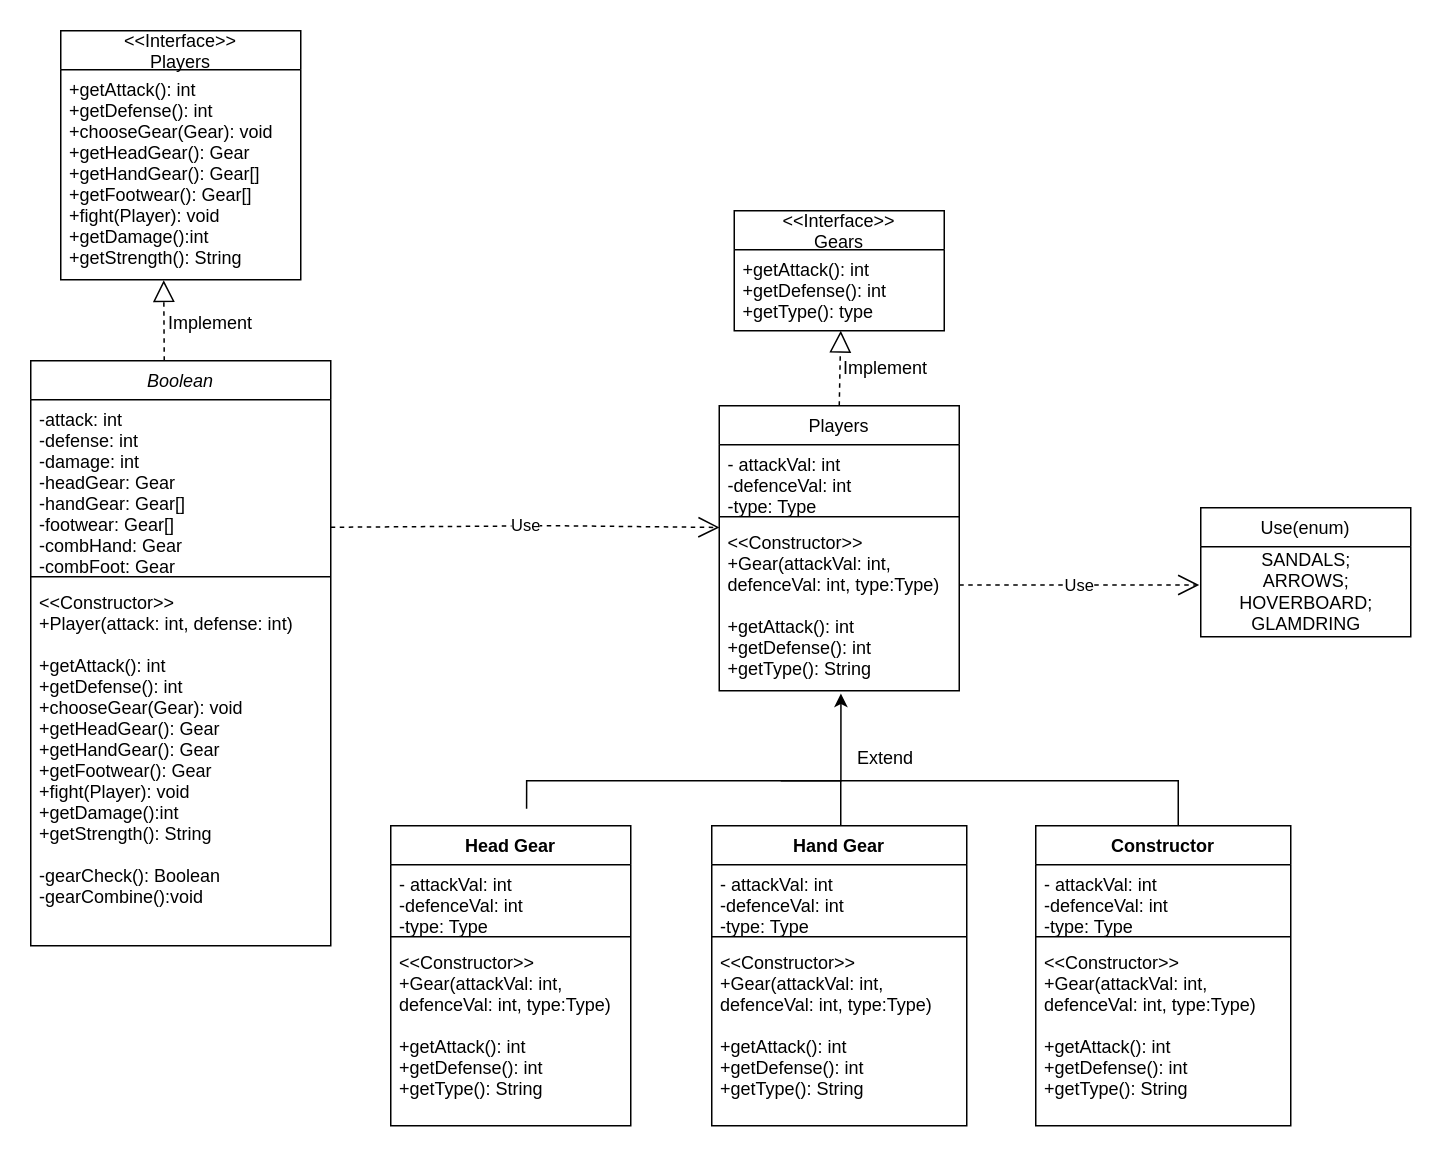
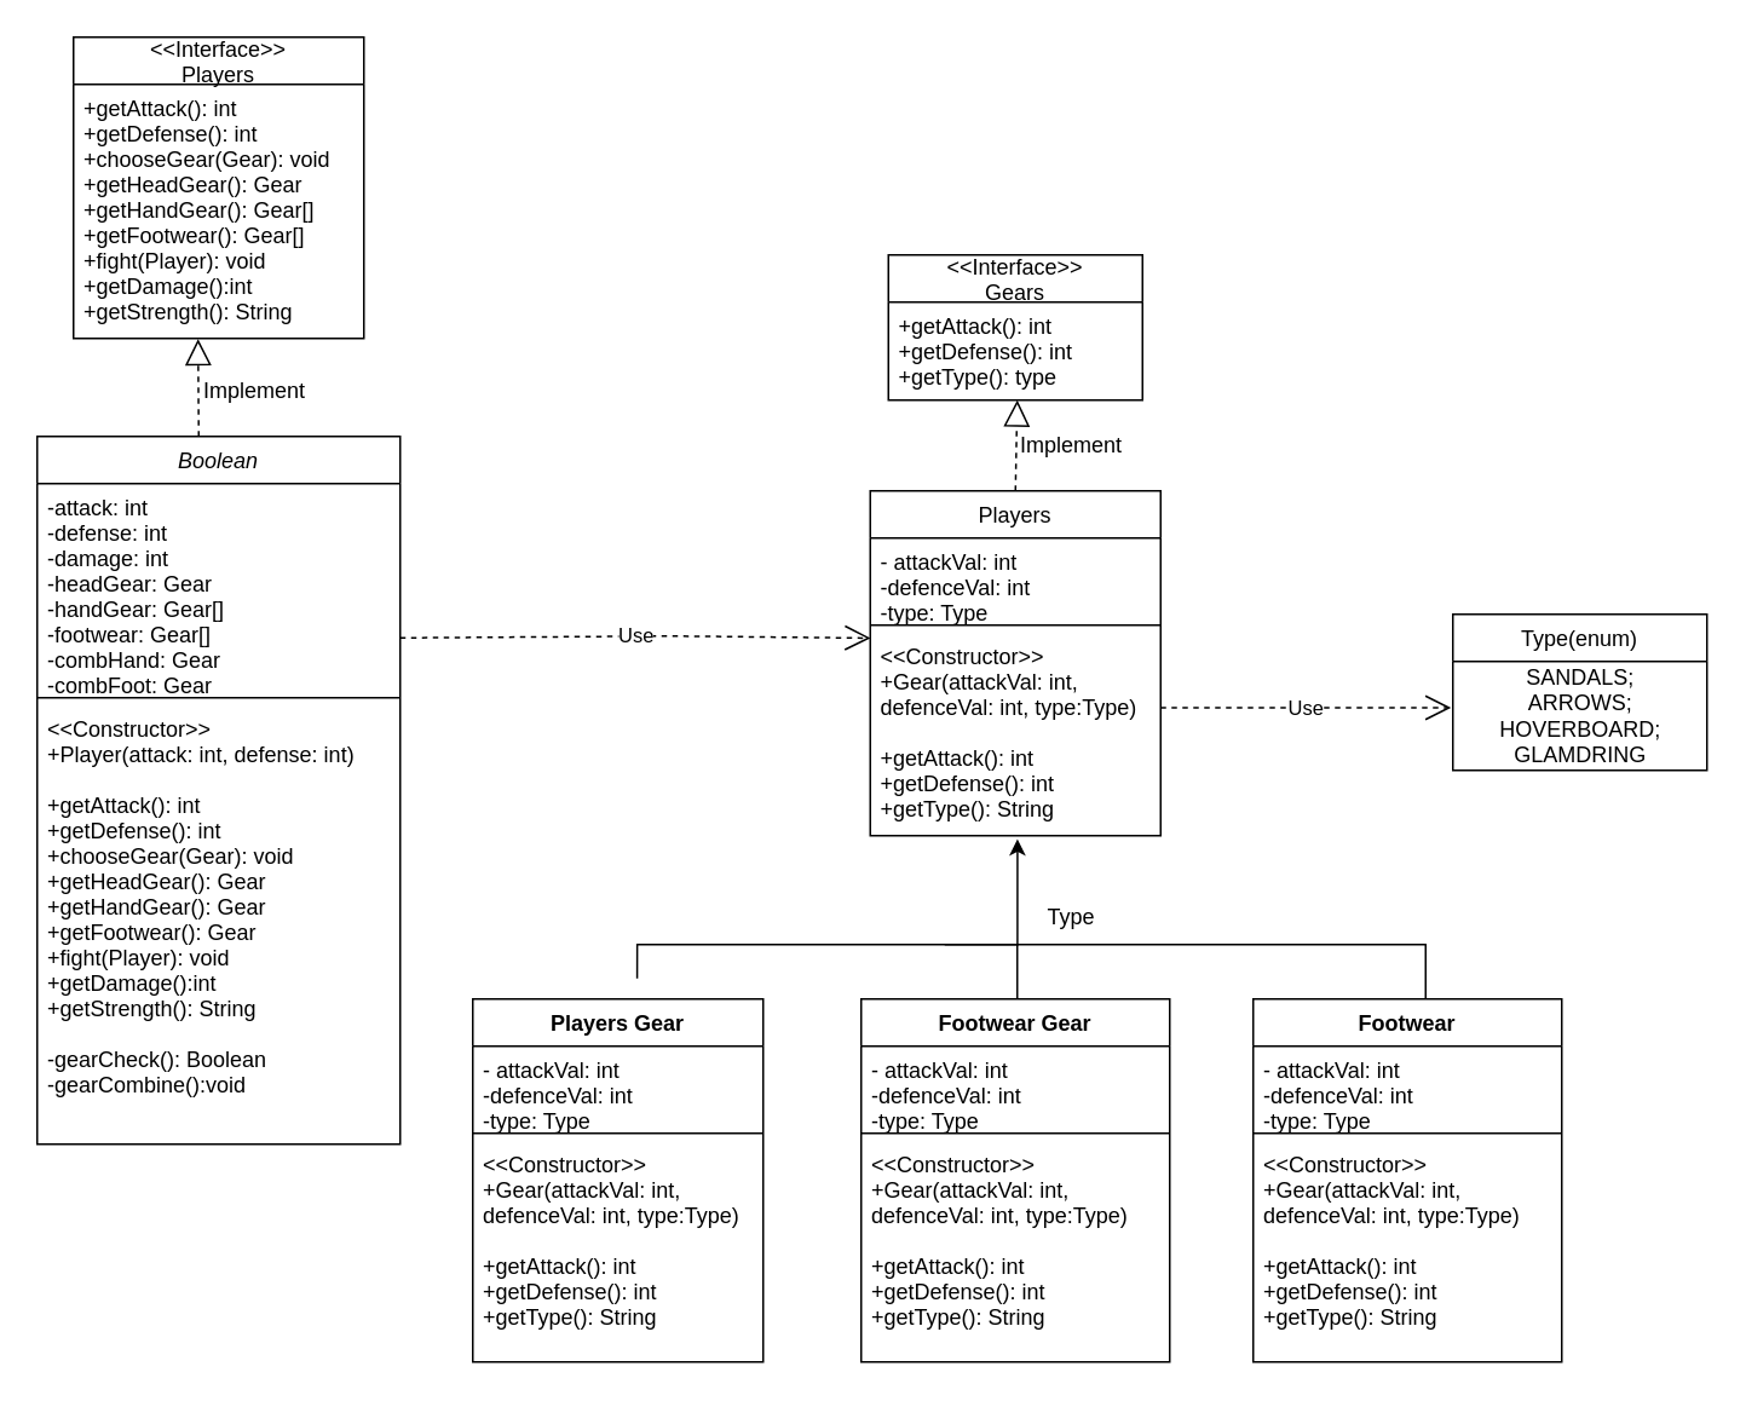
  <mxCell id="0" />
  <mxCell id="1" parent="0" />
  <mxCell id="2" value="Boolean" style="swimlane;fontStyle=2;align=center;verticalAlign=top;childLayout=stackLayout;horizontal=1;startSize=26;horizontalStack=0;resizeParent=1;resizeLast=0;collapsible=1;marginBottom=0;rounded=0;shadow=0;strokeWidth=1;" parent="1" vertex="1"><mxGeometry x="20" y="240" width="200" height="390" as="geometry"><mxRectangle x="230" y="140" width="160" height="26" as="alternateBounds" /></mxGeometry></mxCell>
  <mxCell id="3" value="-attack: int&#10;-defense: int&#10;-damage: int&#10;-headGear: Gear&#10;-handGear: Gear[]&#10;-footwear: Gear[]&#10;-combHand: Gear&#10;-combFoot: Gear&#10;&#10;" style="text;align=left;verticalAlign=top;spacingLeft=4;spacingRight=4;overflow=hidden;rotatable=0;points=[[0,0.5],[1,0.5]];portConstraint=eastwest;rounded=0;shadow=0;html=0;" parent="2" vertex="1"><mxGeometry y="26" width="200" height="114" as="geometry" /></mxCell>
  <mxCell id="4" value="" style="line;html=1;strokeWidth=1;align=left;verticalAlign=middle;spacingTop=-1;spacingLeft=3;spacingRight=3;rotatable=0;labelPosition=right;points=[];portConstraint=eastwest;" parent="2" vertex="1"><mxGeometry y="140" width="200" height="8" as="geometry" /></mxCell>
  <mxCell id="5" value="&lt;&lt;Constructor&gt;&gt;&#10;+Player(attack: int, defense: int)&#10;&#10;+getAttack(): int&#10;+getDefense(): int&#10;+chooseGear(Gear): void&#10;+getHeadGear(): Gear&#10;+getHandGear(): Gear&#10;+getFootwear(): Gear&#10;+fight(Player): void&#10;+getDamage():int&#10;+getStrength(): String&#10;&#10;-gearCheck(): Boolean&#10;-gearCombine():void" style="text;align=left;verticalAlign=top;spacingLeft=4;spacingRight=4;overflow=hidden;rotatable=0;points=[[0,0.5],[1,0.5]];portConstraint=eastwest;rounded=0;shadow=0;html=0;" parent="2" vertex="1"><mxGeometry y="148" width="200" height="242" as="geometry" /></mxCell>
  <mxCell id="6" value="Players" style="swimlane;fontStyle=0;align=center;verticalAlign=top;childLayout=stackLayout;horizontal=1;startSize=26;horizontalStack=0;resizeParent=1;resizeLast=0;collapsible=1;marginBottom=0;rounded=0;shadow=0;strokeWidth=1;" parent="1" vertex="1"><mxGeometry x="479" y="270" width="160" height="190" as="geometry"><mxRectangle x="550" y="140" width="160" height="26" as="alternateBounds" /></mxGeometry></mxCell>
  <mxCell id="7" value="- attackVal: int&#10;-defenceVal: int&#10;-type: Type" style="text;align=left;verticalAlign=top;spacingLeft=4;spacingRight=4;overflow=hidden;rotatable=0;points=[[0,0.5],[1,0.5]];portConstraint=eastwest;rounded=0;shadow=0;html=0;" parent="6" vertex="1"><mxGeometry y="26" width="160" height="44" as="geometry" /></mxCell>
  <mxCell id="8" value="" style="line;html=1;strokeWidth=1;align=left;verticalAlign=middle;spacingTop=-1;spacingLeft=3;spacingRight=3;rotatable=0;labelPosition=right;points=[];portConstraint=eastwest;" parent="6" vertex="1"><mxGeometry y="70" width="160" height="8" as="geometry" /></mxCell>
  <mxCell id="9" value="&lt;&lt;Constructor&gt;&gt;&#10;+Gear(attackVal: int, &#10;defenceVal: int, type:Type)&#10;&#10;+getAttack(): int&#10;+getDefense(): int&#10;+getType(): String" style="text;align=left;verticalAlign=top;spacingLeft=4;spacingRight=4;overflow=hidden;rotatable=0;points=[[0,0.5],[1,0.5]];portConstraint=eastwest;rounded=0;shadow=0;html=0;" parent="6" vertex="1"><mxGeometry y="78" width="160" height="112" as="geometry" /></mxCell>
  <mxCell id="10" value="" style="edgeStyle=orthogonalEdgeStyle;rounded=0;orthogonalLoop=1;jettySize=auto;html=1;exitX=0.566;exitY=-0.057;exitDx=0;exitDy=0;exitPerimeter=0;entryX=0.507;entryY=1.017;entryDx=0;entryDy=0;entryPerimeter=0;" parent="1" source="12" target="9" edge="1"><mxGeometry relative="1" as="geometry"><Array as="points"><mxPoint x="351" y="520" /><mxPoint x="560" y="520" /></Array><mxPoint x="350" y="540" as="sourcePoint" /><mxPoint x="560" y="490" as="targetPoint" /></mxGeometry></mxCell>
  <mxCell id="11" value="" style="text;strokeColor=none;fillColor=none;align=left;verticalAlign=middle;spacingTop=-1;spacingLeft=4;spacingRight=4;rotatable=0;labelPosition=right;points=[];portConstraint=eastwest;" parent="1" vertex="1"><mxGeometry x="440" y="550" width="20" height="14" as="geometry" /></mxCell>
- <mxCell id="12" value="Head Gear" style="swimlane;fontStyle=1;align=center;verticalAlign=top;childLayout=stackLayout;horizontal=1;startSize=26;horizontalStack=0;resizeParent=1;resizeParentMax=0;resizeLast=0;collapsible=1;marginBottom=0;" parent="1" vertex="1"><mxGeometry x="260" y="550" width="160" height="200" as="geometry" /></mxCell>
+ <mxCell id="12" value="Players Gear" style="swimlane;fontStyle=1;align=center;verticalAlign=top;childLayout=stackLayout;horizontal=1;startSize=26;horizontalStack=0;resizeParent=1;resizeParentMax=0;resizeLast=0;collapsible=1;marginBottom=0;" parent="1" vertex="1"><mxGeometry x="260" y="550" width="160" height="200" as="geometry" /></mxCell>
  <mxCell id="13" value="- attackVal: int&#10;-defenceVal: int&#10;-type: Type" style="text;strokeColor=none;fillColor=none;align=left;verticalAlign=top;spacingLeft=4;spacingRight=4;overflow=hidden;rotatable=0;points=[[0,0.5],[1,0.5]];portConstraint=eastwest;" parent="12" vertex="1"><mxGeometry y="26" width="160" height="44" as="geometry" /></mxCell>
  <mxCell id="14" value="" style="line;strokeWidth=1;fillColor=none;align=left;verticalAlign=middle;spacingTop=-1;spacingLeft=3;spacingRight=3;rotatable=0;labelPosition=right;points=[];portConstraint=eastwest;" parent="12" vertex="1"><mxGeometry y="70" width="160" height="8" as="geometry" /></mxCell>
  <mxCell id="15" value="&lt;&lt;Constructor&gt;&gt;&#10;+Gear(attackVal: int, &#10;defenceVal: int, type:Type)&#10;&#10;+getAttack(): int&#10;+getDefense(): int&#10;+getType(): String" style="text;strokeColor=none;fillColor=none;align=left;verticalAlign=top;spacingLeft=4;spacingRight=4;overflow=hidden;rotatable=0;points=[[0,0.5],[1,0.5]];portConstraint=eastwest;" parent="12" vertex="1"><mxGeometry y="78" width="160" height="122" as="geometry" /></mxCell>
  <mxCell id="16" value="" style="edgeStyle=elbowEdgeStyle;elbow=vertical;startArrow=none;endArrow=none;rounded=0;" parent="1" edge="1"><mxGeometry relative="1" as="geometry"><mxPoint x="520" y="520" as="sourcePoint" /><mxPoint x="560" y="564" as="targetPoint" /><Array as="points"><mxPoint x="560" y="520" /></Array></mxGeometry></mxCell>
  <mxCell id="17" value="" style="edgeStyle=elbowEdgeStyle;elbow=vertical;startArrow=none;endArrow=none;rounded=0;" parent="1" edge="1"><mxGeometry relative="1" as="geometry"><mxPoint x="560" y="520" as="sourcePoint" /><mxPoint x="785" y="550" as="targetPoint" /><Array as="points"><mxPoint x="690" y="520" /></Array></mxGeometry></mxCell>
- <mxCell id="18" value="Hand Gear" style="swimlane;fontStyle=1;align=center;verticalAlign=top;childLayout=stackLayout;horizontal=1;startSize=26;horizontalStack=0;resizeParent=1;resizeParentMax=0;resizeLast=0;collapsible=1;marginBottom=0;" parent="1" vertex="1"><mxGeometry x="474" y="550" width="170" height="200" as="geometry" /></mxCell>
+ <mxCell id="18" value="Footwear Gear" style="swimlane;fontStyle=1;align=center;verticalAlign=top;childLayout=stackLayout;horizontal=1;startSize=26;horizontalStack=0;resizeParent=1;resizeParentMax=0;resizeLast=0;collapsible=1;marginBottom=0;" parent="1" vertex="1"><mxGeometry x="474" y="550" width="170" height="200" as="geometry" /></mxCell>
  <mxCell id="19" value="- attackVal: int&#10;-defenceVal: int&#10;-type: Type" style="text;strokeColor=none;fillColor=none;align=left;verticalAlign=top;spacingLeft=4;spacingRight=4;overflow=hidden;rotatable=0;points=[[0,0.5],[1,0.5]];portConstraint=eastwest;" parent="18" vertex="1"><mxGeometry y="26" width="170" height="44" as="geometry" /></mxCell>
  <mxCell id="20" value="" style="line;strokeWidth=1;fillColor=none;align=left;verticalAlign=middle;spacingTop=-1;spacingLeft=3;spacingRight=3;rotatable=0;labelPosition=right;points=[];portConstraint=eastwest;" parent="18" vertex="1"><mxGeometry y="70" width="170" height="8" as="geometry" /></mxCell>
  <mxCell id="21" value="&lt;&lt;Constructor&gt;&gt;&#10;+Gear(attackVal: int, &#10;defenceVal: int, type:Type)&#10;&#10;+getAttack(): int&#10;+getDefense(): int&#10;+getType(): String" style="text;strokeColor=none;fillColor=none;align=left;verticalAlign=top;spacingLeft=4;spacingRight=4;overflow=hidden;rotatable=0;points=[[0,0.5],[1,0.5]];portConstraint=eastwest;" parent="18" vertex="1"><mxGeometry y="78" width="170" height="122" as="geometry" /></mxCell>
- <mxCell id="22" value="Constructor" style="swimlane;fontStyle=1;align=center;verticalAlign=top;childLayout=stackLayout;horizontal=1;startSize=26;horizontalStack=0;resizeParent=1;resizeParentMax=0;resizeLast=0;collapsible=1;marginBottom=0;" parent="1" vertex="1"><mxGeometry x="690" y="550" width="170" height="200" as="geometry" /></mxCell>
+ <mxCell id="22" value="Footwear" style="swimlane;fontStyle=1;align=center;verticalAlign=top;childLayout=stackLayout;horizontal=1;startSize=26;horizontalStack=0;resizeParent=1;resizeParentMax=0;resizeLast=0;collapsible=1;marginBottom=0;" parent="1" vertex="1"><mxGeometry x="690" y="550" width="170" height="200" as="geometry" /></mxCell>
  <mxCell id="23" value="- attackVal: int&#10;-defenceVal: int&#10;-type: Type" style="text;strokeColor=none;fillColor=none;align=left;verticalAlign=top;spacingLeft=4;spacingRight=4;overflow=hidden;rotatable=0;points=[[0,0.5],[1,0.5]];portConstraint=eastwest;" parent="22" vertex="1"><mxGeometry y="26" width="170" height="44" as="geometry" /></mxCell>
  <mxCell id="24" value="" style="line;strokeWidth=1;fillColor=none;align=left;verticalAlign=middle;spacingTop=-1;spacingLeft=3;spacingRight=3;rotatable=0;labelPosition=right;points=[];portConstraint=eastwest;" parent="22" vertex="1"><mxGeometry y="70" width="170" height="8" as="geometry" /></mxCell>
  <mxCell id="25" value="&lt;&lt;Constructor&gt;&gt;&#10;+Gear(attackVal: int, &#10;defenceVal: int, type:Type)&#10;&#10;+getAttack(): int&#10;+getDefense(): int&#10;+getType(): String" style="text;strokeColor=none;fillColor=none;align=left;verticalAlign=top;spacingLeft=4;spacingRight=4;overflow=hidden;rotatable=0;points=[[0,0.5],[1,0.5]];portConstraint=eastwest;" parent="22" vertex="1"><mxGeometry y="78" width="170" height="122" as="geometry" /></mxCell>
  <mxCell id="26" value="" style="edgeStyle=orthogonalEdgeStyle;rounded=0;orthogonalLoop=1;jettySize=auto;html=1;" parent="1" edge="1"><mxGeometry relative="1" as="geometry"><mxPoint x="564" y="128" as="sourcePoint" /><mxPoint x="564" y="128" as="targetPoint" /></mxGeometry></mxCell>
  <mxCell id="27" value="Use" style="endArrow=open;endSize=12;dashed=1;html=1;rounded=0;" parent="1" edge="1"><mxGeometry width="160" relative="1" as="geometry"><mxPoint x="639" y="389.5" as="sourcePoint" /><mxPoint x="799" y="389.5" as="targetPoint" /></mxGeometry></mxCell>
- <mxCell id="28" value="Use(enum)" style="swimlane;fontStyle=0;childLayout=stackLayout;horizontal=1;startSize=26;fillColor=none;horizontalStack=0;resizeParent=1;resizeParentMax=0;resizeLast=0;collapsible=1;marginBottom=0;" parent="1" vertex="1"><mxGeometry x="800" y="338" width="140" height="86" as="geometry" /></mxCell>
+ <mxCell id="28" value="Type(enum)" style="swimlane;fontStyle=0;childLayout=stackLayout;horizontal=1;startSize=26;fillColor=none;horizontalStack=0;resizeParent=1;resizeParentMax=0;resizeLast=0;collapsible=1;marginBottom=0;" parent="1" vertex="1"><mxGeometry x="800" y="338" width="140" height="86" as="geometry" /></mxCell>
  <mxCell id="29" value="SANDALS;&lt;br&gt;ARROWS;&lt;br&gt;HOVERBOARD;&lt;br&gt;GLAMDRING&lt;br&gt;" style="text;html=1;align=center;verticalAlign=middle;resizable=0;points=[];autosize=1;strokeColor=none;fillColor=none;" parent="28" vertex="1"><mxGeometry y="26" width="140" height="60" as="geometry" /></mxCell>
  <mxCell id="30" value="Use" style="endArrow=open;endSize=12;dashed=1;html=1;rounded=0;entryX=0.001;entryY=0.028;entryDx=0;entryDy=0;entryPerimeter=0;" parent="1" target="9" edge="1"><mxGeometry width="160" relative="1" as="geometry"><mxPoint x="220" y="351" as="sourcePoint" /><mxPoint x="350" y="350" as="targetPoint" /><Array as="points"><mxPoint x="370" y="350" /></Array></mxGeometry></mxCell>
  <mxCell id="31" value="" style="endArrow=block;dashed=1;endFill=0;endSize=12;html=1;rounded=0;exitX=0.5;exitY=0;exitDx=0;exitDy=0;" parent="1" source="6" edge="1"><mxGeometry width="160" relative="1" as="geometry"><mxPoint x="500" y="260" as="sourcePoint" /><mxPoint x="560" y="220" as="targetPoint" /></mxGeometry></mxCell>
  <mxCell id="32" value="" style="endArrow=block;dashed=1;endFill=0;endSize=12;html=1;rounded=0;entryX=0.429;entryY=1.002;entryDx=0;entryDy=0;entryPerimeter=0;" parent="1" target="34" edge="1"><mxGeometry width="160" relative="1" as="geometry"><mxPoint x="109" y="240" as="sourcePoint" /><mxPoint x="99.92" y="197.5" as="targetPoint" /></mxGeometry></mxCell>
  <mxCell id="33" value="&lt;&lt;Interface&gt;&gt;&#10;Players" style="swimlane;fontStyle=0;childLayout=stackLayout;horizontal=1;startSize=26;fillColor=none;horizontalStack=0;resizeParent=1;resizeParentMax=0;resizeLast=0;collapsible=1;marginBottom=0;" parent="1" vertex="1"><mxGeometry x="40" y="20" width="160" height="166" as="geometry"><mxRectangle x="-30" y="-30" width="50" height="40" as="alternateBounds" /></mxGeometry></mxCell>
  <mxCell id="34" value="+getAttack(): int&#10;+getDefense(): int&#10;+chooseGear(Gear): void&#10;+getHeadGear(): Gear&#10;+getHandGear(): Gear[]&#10;+getFootwear(): Gear[]&#10;+fight(Player): void&#10;+getDamage():int&#10;+getStrength(): String" style="text;strokeColor=none;fillColor=none;align=left;verticalAlign=top;spacingLeft=4;spacingRight=4;overflow=hidden;rotatable=0;points=[[0,0.5],[1,0.5]];portConstraint=eastwest;" parent="33" vertex="1"><mxGeometry y="26" width="160" height="140" as="geometry" /></mxCell>
  <mxCell id="35" value="&lt;&lt;Interface&gt;&gt;&#10;Gears" style="swimlane;fontStyle=0;childLayout=stackLayout;horizontal=1;startSize=26;fillColor=none;horizontalStack=0;resizeParent=1;resizeParentMax=0;resizeLast=0;collapsible=1;marginBottom=0;" parent="1" vertex="1"><mxGeometry x="489" y="140" width="140" height="80" as="geometry" /></mxCell>
  <mxCell id="36" value="+getAttack(): int&#10;+getDefense(): int&#10;+getType(): type" style="text;strokeColor=none;fillColor=none;align=left;verticalAlign=top;spacingLeft=4;spacingRight=4;overflow=hidden;rotatable=0;points=[[0,0.5],[1,0.5]];portConstraint=eastwest;" parent="35" vertex="1"><mxGeometry y="26" width="140" height="54" as="geometry" /></mxCell>
  <mxCell id="37" value="Implement" style="text;html=1;strokeColor=none;fillColor=none;align=center;verticalAlign=middle;whiteSpace=wrap;rounded=0;" parent="1" vertex="1"><mxGeometry x="110" y="200" width="60" height="30" as="geometry" /></mxCell>
  <mxCell id="38" value="Implement" style="text;html=1;strokeColor=none;fillColor=none;align=center;verticalAlign=middle;whiteSpace=wrap;rounded=0;" parent="1" vertex="1"><mxGeometry x="560" y="230" width="60" height="30" as="geometry" /></mxCell>
- <mxCell id="39" value="Extend" style="text;html=1;strokeColor=none;fillColor=none;align=center;verticalAlign=middle;whiteSpace=wrap;rounded=0;" parent="1" vertex="1"><mxGeometry x="560" y="490" width="60" height="30" as="geometry" /></mxCell>
+ <mxCell id="39" value="Type" style="text;html=1;strokeColor=none;fillColor=none;align=center;verticalAlign=middle;whiteSpace=wrap;rounded=0;" parent="1" vertex="1"><mxGeometry x="560" y="490" width="60" height="30" as="geometry" /></mxCell>
